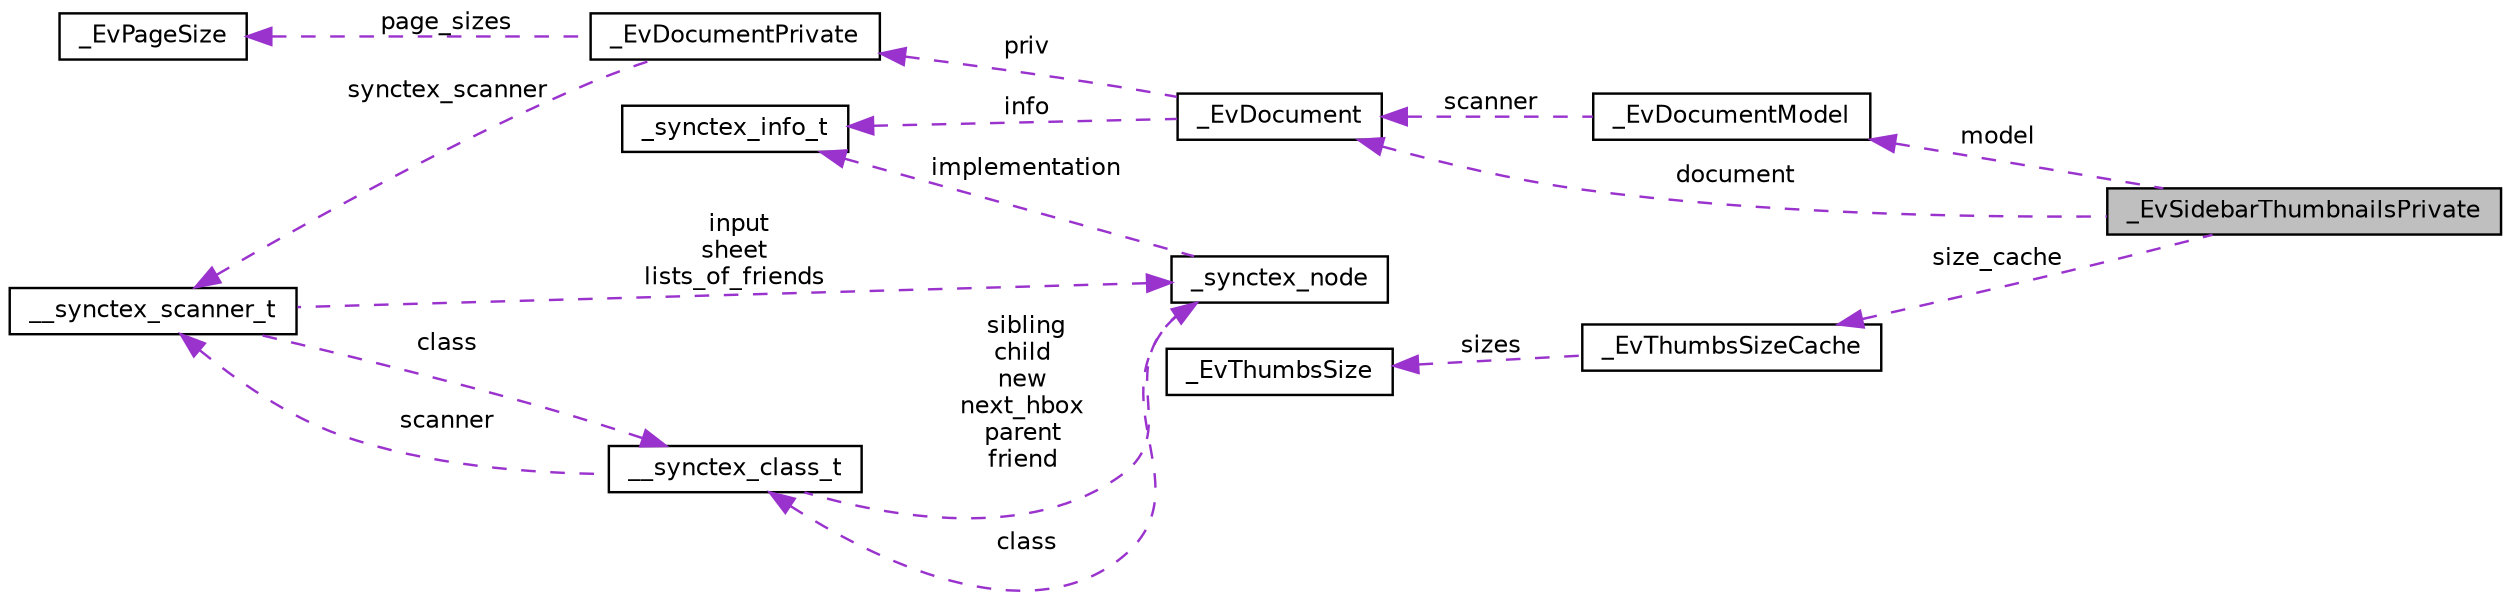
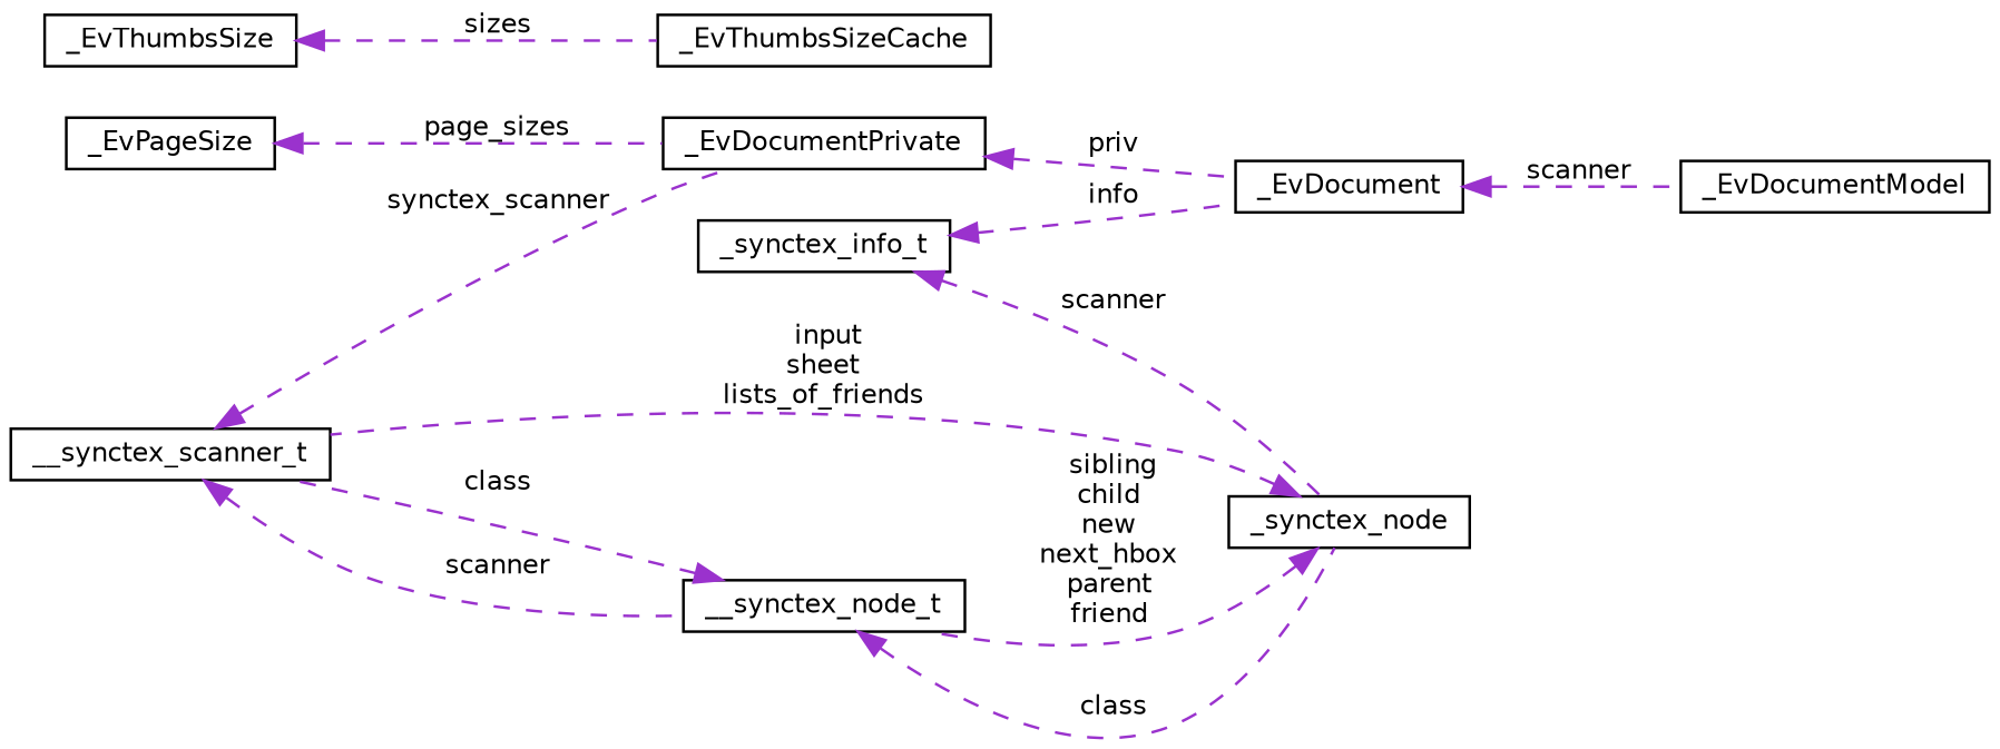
  digraph {
    rankdir=LR
    node [color=black fillcolor=white fontname=Helvetica fontsize=10 shape=record style=filled]
    edge [color=darkorchid3 dir=back fontname=Helvetica fontsize=10 labelfontname=Helvetica labelfontsize=10 style=dashed]
-   n1 [fillcolor=grey75 fontcolor=black height=0.2 label=_EvSidebarThumbnailsPrivate width=0.4]
    n2 [height=0.2 label=_EvDocumentModel width=0.4]
    n3 [height=0.2 label=_EvDocument width=0.4]
    n4 [height=0.2 label=_EvDocumentPrivate width=0.4]
    n5 [height=0.2 label=_EvPageSize width=0.4]
    n6 [height=0.2 label=__synctex_scanner_t width=0.4]
-   n7 [height=0.2 label=__synctex_class_t width=0.4]
+   n7 [height=0.2 label=__synctex_node_t width=0.4]
    n8 [height=0.2 label=_synctex_node width=0.4]
    n9 [height=0.2 label=_synctex_info_t width=0.4]
    n10 [height=0.2 label=_EvThumbsSizeCache width=0.4]
    n11 [height=0.2 label=_EvThumbsSize width=0.4]
-   n2 -> n1 [label=" model"]
-   n3 -> n1 [label=" document"]
    n3 -> n2 [label=" scanner"]
    n4 -> n3 [label=" priv"]
    n5 -> n4 [label=" page_sizes"]
    n6 -> n4 [label=" synctex_scanner"]
    n6 -> n7 [label=" scanner"]
    n7 -> n6 [label=" class"]
    n7 -> n8 [label=" class"]
    n8 -> n6 [label=" input\nsheet\nlists_of_friends"]
    n8 -> n7 [label=" sibling\nchild\nnew\nnext_hbox\nparent\nfriend"]
    n9 -> n3 [label=" info"]
-   n9 -> n8 [label=" implementation"]
-   n10 -> n1 [label=" size_cache"]
+   n9 -> n8 [label=" scanner"]
    n11 -> n10 [label=" sizes"]
  }
